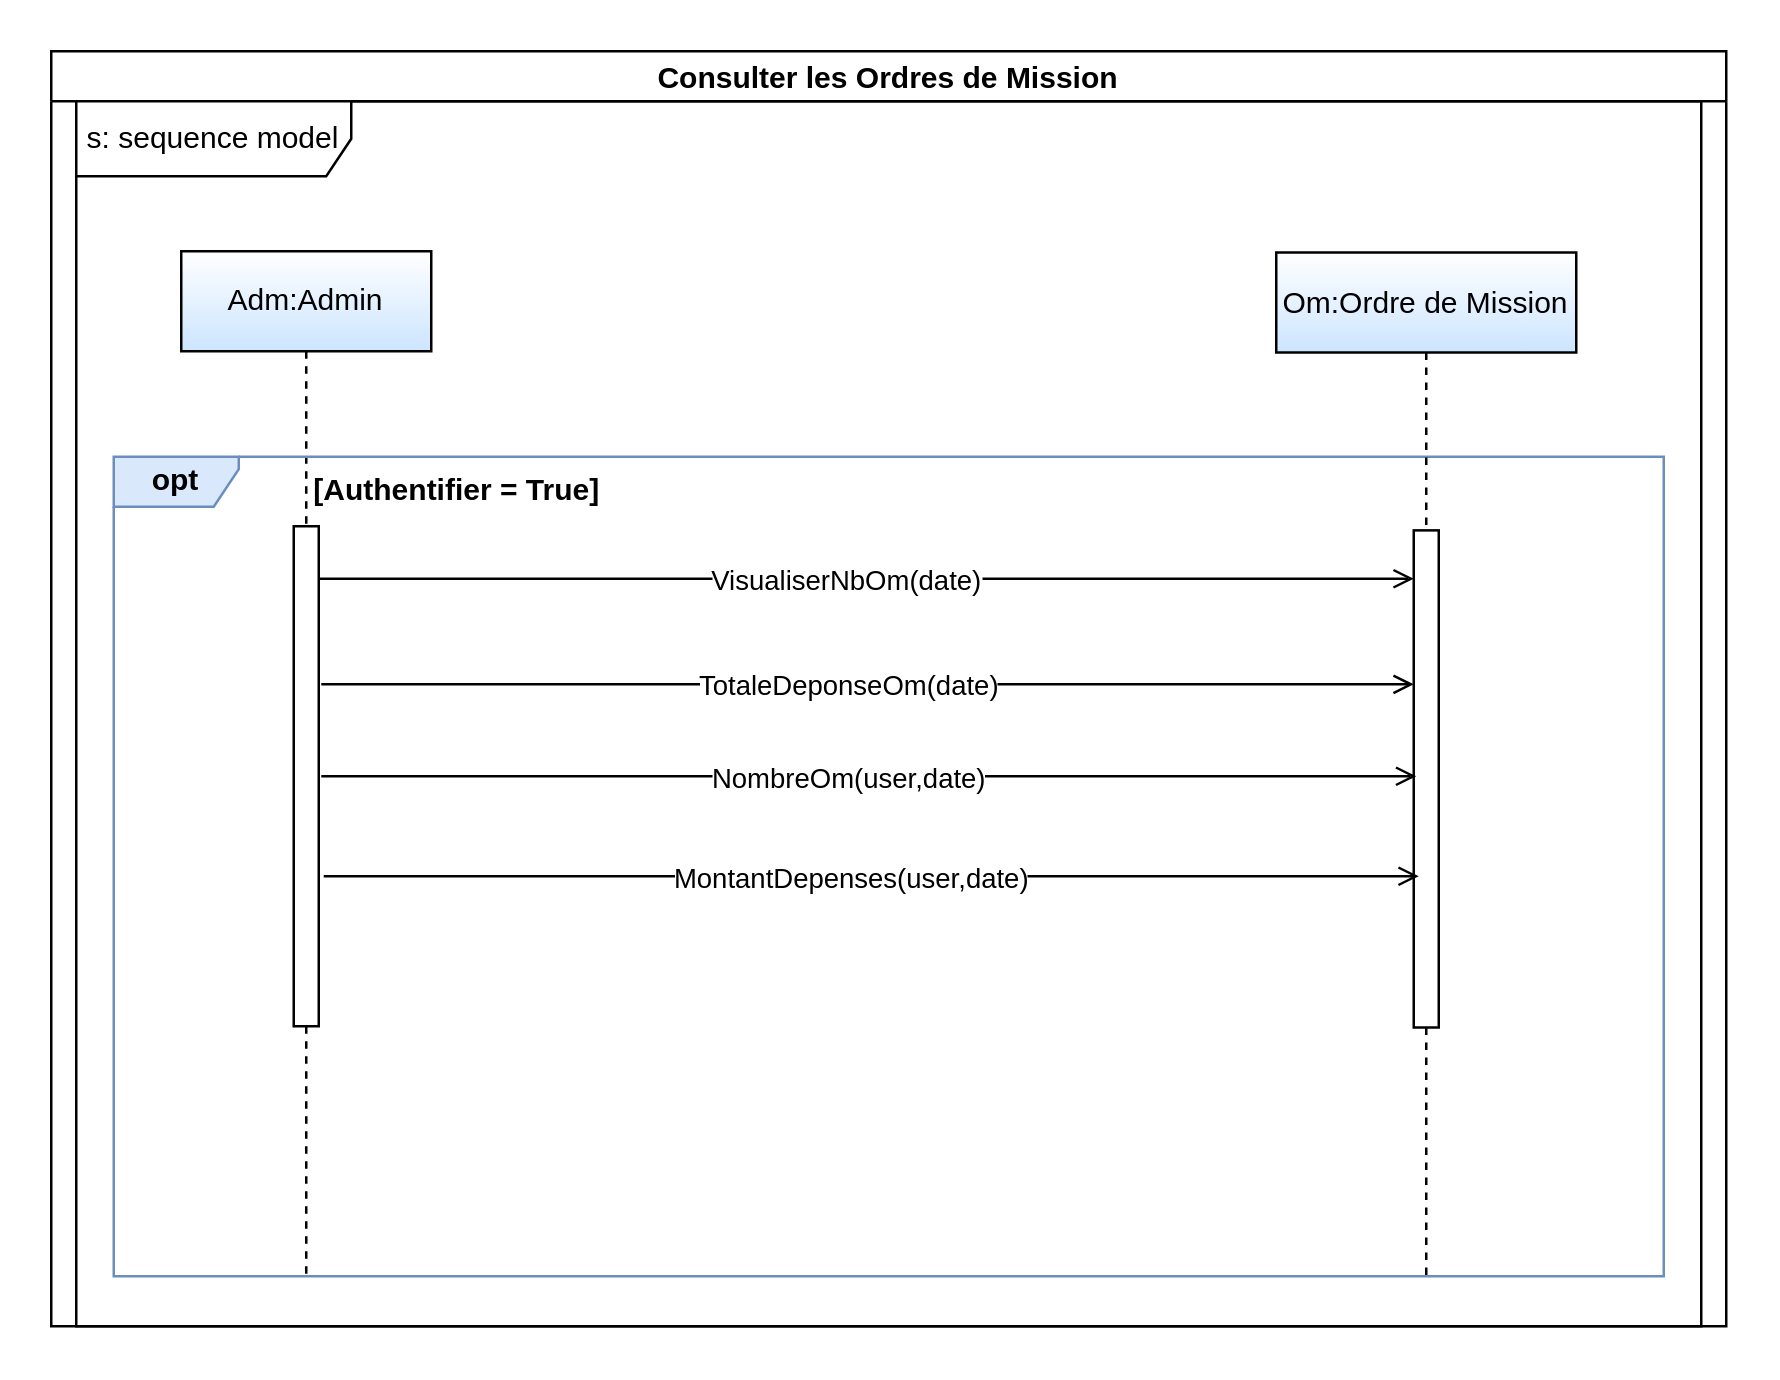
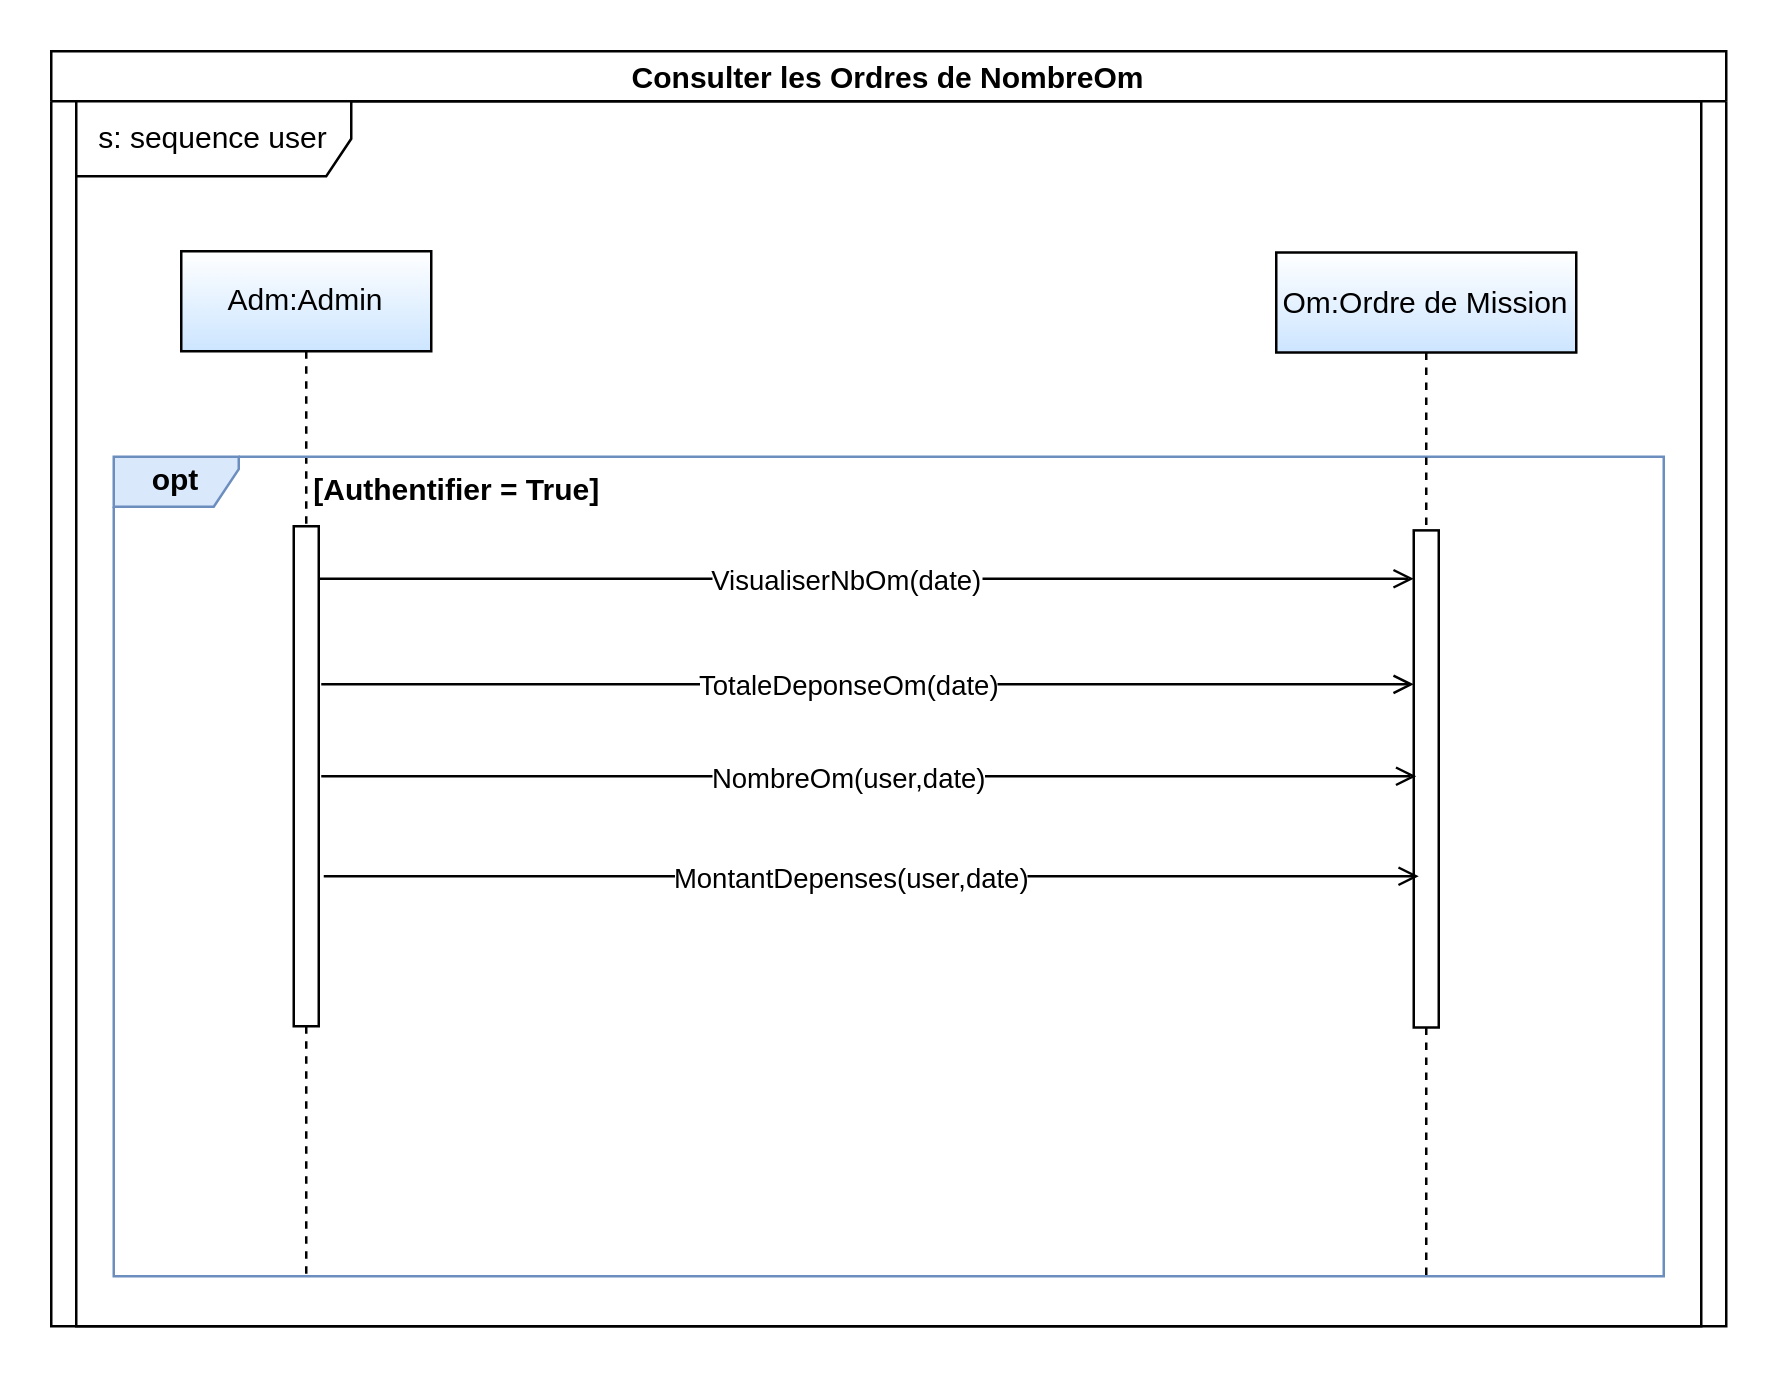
  <mxCell id="0" />
  <mxCell id="1" parent="0" />
  <mxCell id="2" value="Adm:Admin" style="shape=umlLifeline;perimeter=lifelinePerimeter;whiteSpace=wrap;html=1;container=0;dropTarget=0;collapsible=0;recursiveResize=0;outlineConnect=0;portConstraint=eastwest;newEdgeStyle={&quot;edgeStyle&quot;:&quot;elbowEdgeStyle&quot;,&quot;elbow&quot;:&quot;vertical&quot;,&quot;curved&quot;:0,&quot;rounded&quot;:0};fillColor=default;strokeColor=#000000;gradientColor=#CCE5FF;" vertex="1" parent="1"><mxGeometry x="72" y="100" width="100" height="410" as="geometry" /></mxCell>
  <mxCell id="3" value="" style="html=1;points=[];perimeter=orthogonalPerimeter;outlineConnect=0;targetShapes=umlLifeline;portConstraint=eastwest;newEdgeStyle={&quot;edgeStyle&quot;:&quot;elbowEdgeStyle&quot;,&quot;elbow&quot;:&quot;vertical&quot;,&quot;curved&quot;:0,&quot;rounded&quot;:0};" vertex="1" parent="2"><mxGeometry x="45" y="110" width="10" height="200" as="geometry" /></mxCell>
  <mxCell id="4" value="" style="group;fillColor=none;" vertex="1" connectable="0" parent="1"><mxGeometry x="45" y="184" width="620" height="326" as="geometry" /></mxCell>
  <mxCell id="5" value="&lt;b&gt;opt&lt;/b&gt;" style="shape=umlFrame;whiteSpace=wrap;html=1;pointerEvents=0;width=50;height=20;fillColor=#dae8fc;strokeColor=#6c8ebf;" vertex="1" parent="4"><mxGeometry y="-1.81" width="620" height="327.81" as="geometry" /></mxCell>
  <mxCell id="6" value="&lt;b&gt;[Authentifier = True]&lt;/b&gt;" style="text;html=1;align=center;verticalAlign=middle;resizable=0;points=[];autosize=1;strokeColor=none;fillColor=none;" vertex="1" parent="4"><mxGeometry x="66.906" y="-3.329" width="140" height="30" as="geometry" /></mxCell>
  <mxCell id="7" value="" style="endArrow=open;endFill=1;html=1;rounded=0;" edge="1" parent="4"><mxGeometry width="160" relative="1" as="geometry"><mxPoint x="83" y="89.215" as="sourcePoint" /><mxPoint x="520" y="89.215" as="targetPoint" /></mxGeometry></mxCell>
  <mxCell id="8" value="TotaleDeponseOm(date)" style="edgeLabel;html=1;align=center;verticalAlign=middle;resizable=0;points=[];" vertex="1" connectable="0" parent="7"><mxGeometry x="-0.048" relative="1" as="geometry"><mxPoint x="2" as="offset" /></mxGeometry></mxCell>
  <mxCell id="9" value="Om:Ordre de Mission" style="shape=umlLifeline;perimeter=lifelinePerimeter;whiteSpace=wrap;html=1;container=0;dropTarget=0;collapsible=0;recursiveResize=0;outlineConnect=0;portConstraint=eastwest;newEdgeStyle={&quot;edgeStyle&quot;:&quot;elbowEdgeStyle&quot;,&quot;elbow&quot;:&quot;vertical&quot;,&quot;curved&quot;:0,&quot;rounded&quot;:0};gradientColor=#CCE5FF;" vertex="1" parent="1"><mxGeometry x="510" y="100.5" width="120" height="409.5" as="geometry" /></mxCell>
  <mxCell id="10" value="" style="html=1;points=[];perimeter=orthogonalPerimeter;outlineConnect=0;targetShapes=umlLifeline;portConstraint=eastwest;newEdgeStyle={&quot;edgeStyle&quot;:&quot;elbowEdgeStyle&quot;,&quot;elbow&quot;:&quot;vertical&quot;,&quot;curved&quot;:0,&quot;rounded&quot;:0};" vertex="1" parent="9"><mxGeometry x="55" y="111.15" width="10" height="198.85" as="geometry" /></mxCell>
- <mxCell id="11" value="Consulter les Ordres de Mission" style="swimlane;startSize=20;" vertex="1" parent="1"><mxGeometry x="20" y="20" width="670" height="510" as="geometry"><mxRectangle x="-10" y="-30" width="90" height="30" as="alternateBounds" /></mxGeometry></mxCell>
- <mxCell id="12" value="s: sequence model" style="shape=umlFrame;whiteSpace=wrap;html=1;pointerEvents=0;width=110;height=30;" vertex="1" parent="11"><mxGeometry x="10" y="20" width="650" height="490" as="geometry" /></mxCell>
+ <mxCell id="11" value="Consulter les Ordres de NombreOm" style="swimlane;startSize=20;" vertex="1" parent="1"><mxGeometry x="20" y="20" width="670" height="510" as="geometry"><mxRectangle x="-10" y="-30" width="90" height="30" as="alternateBounds" /></mxGeometry></mxCell>
+ <mxCell id="12" value="s: sequence user" style="shape=umlFrame;whiteSpace=wrap;html=1;pointerEvents=0;width=110;height=30;" vertex="1" parent="11"><mxGeometry x="10" y="20" width="650" height="490" as="geometry" /></mxCell>
  <mxCell id="13" value="" style="endArrow=open;endFill=1;html=1;rounded=0;" edge="1" parent="11"><mxGeometry width="160" relative="1" as="geometry"><mxPoint x="108" y="290" as="sourcePoint" /><mxPoint x="546" y="290" as="targetPoint" /></mxGeometry></mxCell>
  <mxCell id="14" value="NombreOm(user,date)" style="edgeLabel;html=1;align=center;verticalAlign=middle;resizable=0;points=[];" vertex="1" connectable="0" parent="13"><mxGeometry x="-0.048" relative="1" as="geometry"><mxPoint x="2" as="offset" /></mxGeometry></mxCell>
  <mxCell id="15" value="" style="endArrow=open;endFill=1;html=1;rounded=0;" edge="1" parent="11"><mxGeometry width="160" relative="1" as="geometry"><mxPoint x="109" y="330" as="sourcePoint" /><mxPoint x="547" y="330" as="targetPoint" /></mxGeometry></mxCell>
  <mxCell id="16" value="MontantDepenses(user,date)" style="edgeLabel;html=1;align=center;verticalAlign=middle;resizable=0;points=[];" vertex="1" connectable="0" parent="15"><mxGeometry x="-0.048" relative="1" as="geometry"><mxPoint x="2" as="offset" /></mxGeometry></mxCell>
  <mxCell id="17" value="" style="endArrow=open;endFill=1;html=1;rounded=0;" edge="1" parent="1"><mxGeometry width="160" relative="1" as="geometry"><mxPoint x="127" y="231" as="sourcePoint" /><mxPoint x="565" y="231" as="targetPoint" /></mxGeometry></mxCell>
  <mxCell id="18" value="VisualiserNbOm(date)" style="edgeLabel;html=1;align=center;verticalAlign=middle;resizable=0;points=[];" vertex="1" connectable="0" parent="17"><mxGeometry x="-0.048" relative="1" as="geometry"><mxPoint x="2" as="offset" /></mxGeometry></mxCell>
